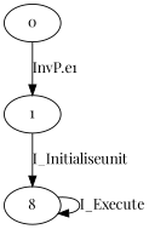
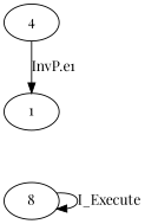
  digraph {
    fontname="Playfair Display"
    node [fontname="Playfair Display"]
    edge [fontname="Playfair Display"]
-   0
+   0 [label=4]
    1
    n3 [label=8]
    0 -> 1 [label="InvP.e1"]
-   1 -> n3 [label=I_Initialiseunit]
    n3 -> n3 [label=I_Execute]
  }
